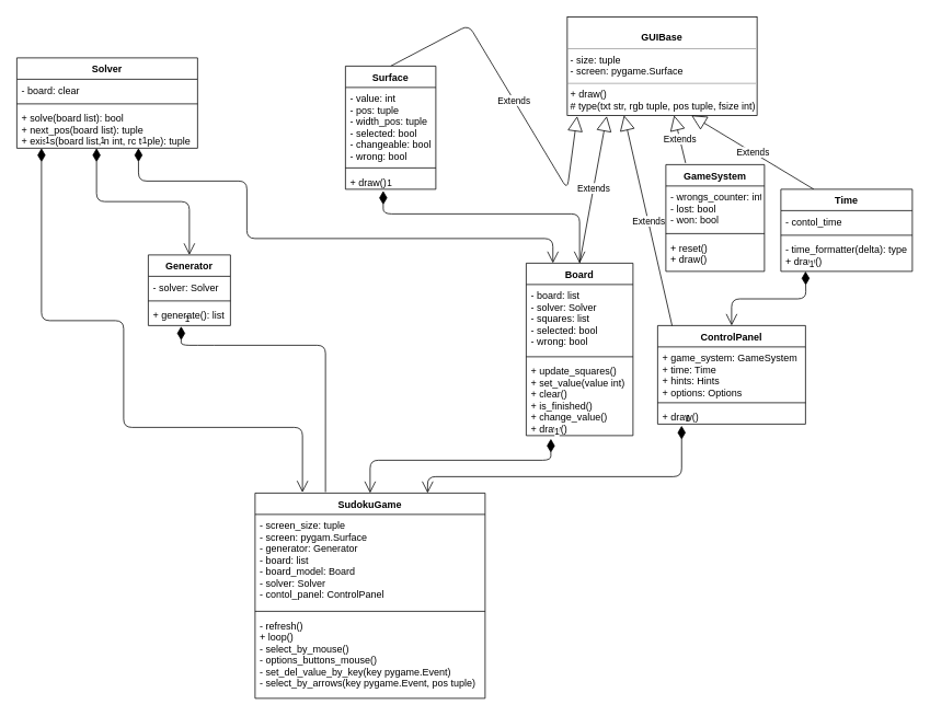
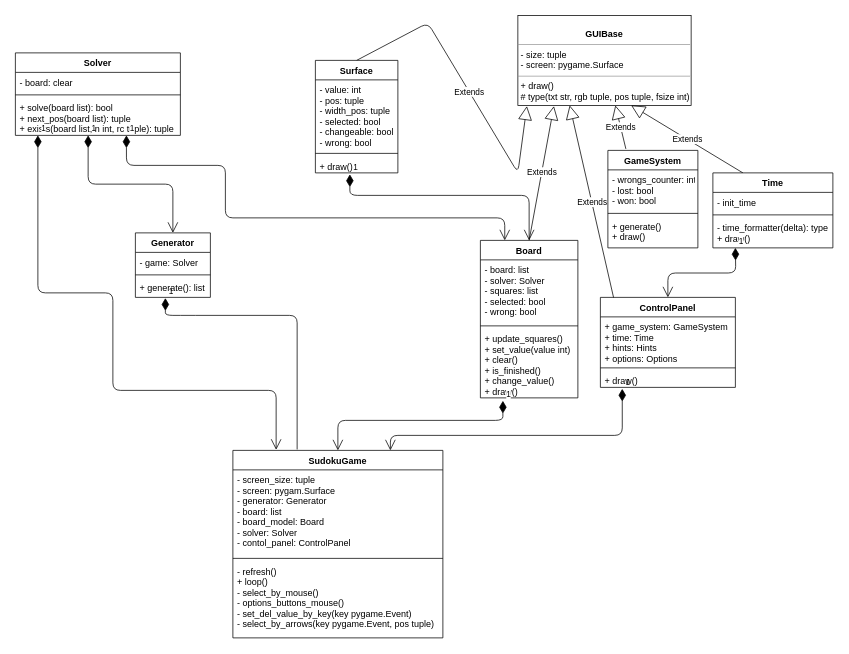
  <mxCell id="0" />
  <mxCell id="1" parent="0" />
  <mxCell id="2" value="&lt;p style=&quot;margin: 0px ; margin-top: 4px ; text-align: center&quot;&gt;&lt;br&gt;&lt;b&gt;GUIBase&lt;/b&gt;&lt;/p&gt;&lt;hr size=&quot;1&quot;&gt;&lt;p style=&quot;margin: 0px ; margin-left: 4px&quot;&gt;- size: tuple&lt;br&gt;- screen: pygame.Surface&lt;/p&gt;&lt;hr size=&quot;1&quot;&gt;&lt;p style=&quot;margin: 0px ; margin-left: 4px&quot;&gt;+ draw()&lt;br&gt;# type(txt str, rgb tuple, pos tuple, fsize int)&lt;/p&gt;" style="verticalAlign=top;align=left;overflow=fill;fontSize=12;fontFamily=Helvetica;html=1;" vertex="1" parent="1"><mxGeometry x="690" y="20" width="231" height="120" as="geometry" /></mxCell>
  <mxCell id="3" value="Extends" style="endArrow=block;endSize=16;endFill=0;html=1;exitX=0.5;exitY=0;exitDx=0;exitDy=0;entryX=0.208;entryY=1.008;entryDx=0;entryDy=0;entryPerimeter=0;" edge="1" parent="1" source="13" target="2"><mxGeometry x="0.025" width="160" relative="1" as="geometry"><mxPoint x="150" y="530" as="sourcePoint" /><mxPoint x="310" y="530" as="targetPoint" /><mxPoint as="offset" /></mxGeometry></mxCell>
  <mxCell id="4" value="Extends" style="endArrow=block;endSize=16;endFill=0;html=1;exitX=0.5;exitY=0;exitDx=0;exitDy=0;entryX=0.052;entryY=1.008;entryDx=0;entryDy=0;entryPerimeter=0;" edge="1" parent="1" source="9" target="2"><mxGeometry width="160" relative="1" as="geometry"><mxPoint x="623" y="400" as="sourcePoint" /><mxPoint x="680" y="210" as="targetPoint" /><Array as="points"><mxPoint x="570" y="30" /><mxPoint x="690" y="230" /></Array></mxGeometry></mxCell>
  <mxCell id="5" value="1" style="endArrow=open;html=1;endSize=12;startArrow=diamondThin;startSize=14;startFill=1;edgeStyle=orthogonalEdgeStyle;align=left;verticalAlign=bottom;exitX=0.441;exitY=1;exitDx=0;exitDy=0;exitPerimeter=0;entryX=0.5;entryY=0;entryDx=0;entryDy=0;" edge="1" parent="1" source="20" target="26"><mxGeometry x="-1" y="3" relative="1" as="geometry"><mxPoint x="-90" y="220" as="sourcePoint" /><mxPoint x="70" y="220" as="targetPoint" /></mxGeometry></mxCell>
  <mxCell id="6" value="1" style="endArrow=none;html=1;endSize=12;startArrow=diamondThin;startSize=14;startFill=1;edgeStyle=orthogonalEdgeStyle;align=left;verticalAlign=bottom;exitX=0.4;exitY=1.038;exitDx=0;exitDy=0;exitPerimeter=0;entryX=0.306;entryY=-0.005;entryDx=0;entryDy=0;entryPerimeter=0;" edge="1" parent="1" source="29" target="21"><mxGeometry x="-1" y="3" relative="1" as="geometry"><mxPoint x="-90" y="440" as="sourcePoint" /><mxPoint x="380" y="510" as="targetPoint" /><Array as="points"><mxPoint x="250" y="420" /><mxPoint x="360" y="420" /></Array></mxGeometry></mxCell>
  <mxCell id="7" value="1" style="endArrow=open;html=1;endSize=12;startArrow=diamondThin;startSize=14;startFill=1;edgeStyle=orthogonalEdgeStyle;align=left;verticalAlign=bottom;exitX=0.418;exitY=1.091;exitDx=0;exitDy=0;exitPerimeter=0;" edge="1" parent="1" source="12" target="13"><mxGeometry x="-1" y="3" relative="1" as="geometry"><mxPoint x="390" y="710" as="sourcePoint" /><mxPoint x="550" y="710" as="targetPoint" /><Array as="points"><mxPoint x="466" y="260" /><mxPoint x="705" y="260" /></Array></mxGeometry></mxCell>
  <mxCell id="8" value="Extends" style="endArrow=block;endSize=16;endFill=0;html=1;entryX=0.299;entryY=1;entryDx=0;entryDy=0;entryPerimeter=0;exitX=0.1;exitY=0.017;exitDx=0;exitDy=0;exitPerimeter=0;" edge="1" parent="1" source="35" target="2"><mxGeometry width="160" relative="1" as="geometry"><mxPoint x="150" y="480" as="sourcePoint" /><mxPoint x="310" y="480" as="targetPoint" /><Array as="points" /></mxGeometry></mxCell>
  <mxCell id="9" value="Surface" style="swimlane;fontStyle=1;align=center;verticalAlign=top;childLayout=stackLayout;horizontal=1;startSize=26;horizontalStack=0;resizeParent=1;resizeParentMax=0;resizeLast=0;collapsible=1;marginBottom=0;" vertex="1" parent="1"><mxGeometry x="420" y="80" width="110" height="150" as="geometry" /></mxCell>
  <mxCell id="10" value="- value: int&#10;- pos: tuple&#10;- width_pos: tuple&#10;- selected: bool&#10;- changeable: bool&#10;- wrong: bool&#10;" style="text;strokeColor=none;fillColor=none;align=left;verticalAlign=top;spacingLeft=4;spacingRight=4;overflow=hidden;rotatable=0;points=[[0,0.5],[1,0.5]];portConstraint=eastwest;" vertex="1" parent="9"><mxGeometry y="26" width="110" height="94" as="geometry" /></mxCell>
  <mxCell id="11" value="" style="line;strokeWidth=1;fillColor=none;align=left;verticalAlign=middle;spacingTop=-1;spacingLeft=3;spacingRight=3;rotatable=0;labelPosition=right;points=[];portConstraint=eastwest;" vertex="1" parent="9"><mxGeometry y="120" width="110" height="8" as="geometry" /></mxCell>
  <mxCell id="12" value="+ draw()" style="text;strokeColor=none;fillColor=none;align=left;verticalAlign=top;spacingLeft=4;spacingRight=4;overflow=hidden;rotatable=0;points=[[0,0.5],[1,0.5]];portConstraint=eastwest;" vertex="1" parent="9"><mxGeometry y="128" width="110" height="22" as="geometry" /></mxCell>
  <mxCell id="13" value="Board" style="swimlane;fontStyle=1;align=center;verticalAlign=top;childLayout=stackLayout;horizontal=1;startSize=26;horizontalStack=0;resizeParent=1;resizeParentMax=0;resizeLast=0;collapsible=1;marginBottom=0;" vertex="1" parent="1"><mxGeometry x="640" y="320" width="130" height="210" as="geometry" /></mxCell>
  <mxCell id="14" value="- board: list&#10;- solver: Solver&#10;- squares: list&#10;- selected: bool&#10;- wrong: bool" style="text;strokeColor=none;fillColor=none;align=left;verticalAlign=top;spacingLeft=4;spacingRight=4;overflow=hidden;rotatable=0;points=[[0,0.5],[1,0.5]];portConstraint=eastwest;" vertex="1" parent="13"><mxGeometry y="26" width="130" height="84" as="geometry" /></mxCell>
  <mxCell id="15" value="" style="line;strokeWidth=1;fillColor=none;align=left;verticalAlign=middle;spacingTop=-1;spacingLeft=3;spacingRight=3;rotatable=0;labelPosition=right;points=[];portConstraint=eastwest;" vertex="1" parent="13"><mxGeometry y="110" width="130" height="8" as="geometry" /></mxCell>
  <mxCell id="16" value="+ update_squares()&#10;+ set_value(value int)&#10;+ clear()&#10;+ is_finished()&#10;+ change_value()&#10;+ draw()&#10;" style="text;strokeColor=none;fillColor=none;align=left;verticalAlign=top;spacingLeft=4;spacingRight=4;overflow=hidden;rotatable=0;points=[[0,0.5],[1,0.5]];portConstraint=eastwest;" vertex="1" parent="13"><mxGeometry y="118" width="130" height="92" as="geometry" /></mxCell>
  <mxCell id="17" value="Solver" style="swimlane;fontStyle=1;align=center;verticalAlign=top;childLayout=stackLayout;horizontal=1;startSize=26;horizontalStack=0;resizeParent=1;resizeParentMax=0;resizeLast=0;collapsible=1;marginBottom=0;" vertex="1" parent="1"><mxGeometry x="20" y="70" width="220" height="110" as="geometry" /></mxCell>
  <mxCell id="18" value="- board: clear" style="text;strokeColor=none;fillColor=none;align=left;verticalAlign=top;spacingLeft=4;spacingRight=4;overflow=hidden;rotatable=0;points=[[0,0.5],[1,0.5]];portConstraint=eastwest;" vertex="1" parent="17"><mxGeometry y="26" width="220" height="26" as="geometry" /></mxCell>
  <mxCell id="19" value="" style="line;strokeWidth=1;fillColor=none;align=left;verticalAlign=middle;spacingTop=-1;spacingLeft=3;spacingRight=3;rotatable=0;labelPosition=right;points=[];portConstraint=eastwest;" vertex="1" parent="17"><mxGeometry y="52" width="220" height="8" as="geometry" /></mxCell>
  <mxCell id="20" value="+ solve(board list): bool&#10;+ next_pos(board list): tuple&#10;+ exists(board list, n int, rc tuple): tuple" style="text;strokeColor=none;fillColor=none;align=left;verticalAlign=top;spacingLeft=4;spacingRight=4;overflow=hidden;rotatable=0;points=[[0,0.5],[1,0.5]];portConstraint=eastwest;" vertex="1" parent="17"><mxGeometry y="60" width="220" height="50" as="geometry" /></mxCell>
  <mxCell id="21" value="SudokuGame" style="swimlane;fontStyle=1;align=center;verticalAlign=top;childLayout=stackLayout;horizontal=1;startSize=26;horizontalStack=0;resizeParent=1;resizeParentMax=0;resizeLast=0;collapsible=1;marginBottom=0;" vertex="1" parent="1"><mxGeometry x="310" y="600" width="280" height="250" as="geometry" /></mxCell>
  <mxCell id="22" value="- screen_size: tuple&#10;- screen: pygam.Surface&#10;- generator: Generator&#10;- board: list&#10;- board_model: Board&#10;- solver: Solver&#10;- contol_panel: ControlPanel" style="text;strokeColor=none;fillColor=none;align=left;verticalAlign=top;spacingLeft=4;spacingRight=4;overflow=hidden;rotatable=0;points=[[0,0.5],[1,0.5]];portConstraint=eastwest;" vertex="1" parent="21"><mxGeometry y="26" width="280" height="114" as="geometry" /></mxCell>
  <mxCell id="23" value="" style="line;strokeWidth=1;fillColor=none;align=left;verticalAlign=middle;spacingTop=-1;spacingLeft=3;spacingRight=3;rotatable=0;labelPosition=right;points=[];portConstraint=eastwest;" vertex="1" parent="21"><mxGeometry y="140" width="280" height="8" as="geometry" /></mxCell>
  <mxCell id="24" value="- refresh()&#10;+ loop()&#10;- select_by_mouse()&#10;- options_buttons_mouse()&#10;- set_del_value_by_key(key pygame.Event)&#10;- select_by_arrows(key pygame.Event, pos tuple)" style="text;strokeColor=none;fillColor=none;align=left;verticalAlign=top;spacingLeft=4;spacingRight=4;overflow=hidden;rotatable=0;points=[[0,0.5],[1,0.5]];portConstraint=eastwest;" vertex="1" parent="21"><mxGeometry y="148" width="280" height="102" as="geometry" /></mxCell>
  <mxCell id="25" value="1" style="endArrow=open;html=1;endSize=12;startArrow=diamondThin;startSize=14;startFill=1;edgeStyle=orthogonalEdgeStyle;align=left;verticalAlign=bottom;entryX=0.206;entryY=-0.003;entryDx=0;entryDy=0;entryPerimeter=0;" edge="1" parent="1" target="21"><mxGeometry x="-1" y="3" relative="1" as="geometry"><mxPoint x="50" y="180" as="sourcePoint" /><mxPoint x="270" y="500" as="targetPoint" /><Array as="points"><mxPoint x="50" y="390" /><mxPoint x="150" y="390" /><mxPoint x="150" y="520" /><mxPoint x="368" y="520" /></Array></mxGeometry></mxCell>
  <mxCell id="26" value="Generator" style="swimlane;fontStyle=1;align=center;verticalAlign=top;childLayout=stackLayout;horizontal=1;startSize=26;horizontalStack=0;resizeParent=1;resizeParentMax=0;resizeLast=0;collapsible=1;marginBottom=0;" vertex="1" parent="1"><mxGeometry x="180" y="310" width="100" height="86" as="geometry" /></mxCell>
- <mxCell id="27" value="- solver: Solver" style="text;strokeColor=none;fillColor=none;align=left;verticalAlign=top;spacingLeft=4;spacingRight=4;overflow=hidden;rotatable=0;points=[[0,0.5],[1,0.5]];portConstraint=eastwest;" vertex="1" parent="26"><mxGeometry y="26" width="100" height="26" as="geometry" /></mxCell>
+ <mxCell id="27" value="- game: Solver" style="text;strokeColor=none;fillColor=none;align=left;verticalAlign=top;spacingLeft=4;spacingRight=4;overflow=hidden;rotatable=0;points=[[0,0.5],[1,0.5]];portConstraint=eastwest;" vertex="1" parent="26"><mxGeometry y="26" width="100" height="26" as="geometry" /></mxCell>
  <mxCell id="28" value="" style="line;strokeWidth=1;fillColor=none;align=left;verticalAlign=middle;spacingTop=-1;spacingLeft=3;spacingRight=3;rotatable=0;labelPosition=right;points=[];portConstraint=eastwest;" vertex="1" parent="26"><mxGeometry y="52" width="100" height="8" as="geometry" /></mxCell>
  <mxCell id="29" value="+ generate(): list" style="text;strokeColor=none;fillColor=none;align=left;verticalAlign=top;spacingLeft=4;spacingRight=4;overflow=hidden;rotatable=0;points=[[0,0.5],[1,0.5]];portConstraint=eastwest;" vertex="1" parent="26"><mxGeometry y="60" width="100" height="26" as="geometry" /></mxCell>
  <mxCell id="30" value="1" style="endArrow=open;html=1;endSize=12;startArrow=diamondThin;startSize=14;startFill=1;edgeStyle=orthogonalEdgeStyle;align=left;verticalAlign=bottom;exitX=0.673;exitY=1;exitDx=0;exitDy=0;exitPerimeter=0;entryX=0.25;entryY=0;entryDx=0;entryDy=0;" edge="1" parent="1" source="20" target="13"><mxGeometry x="-1" y="3" relative="1" as="geometry"><mxPoint x="180" y="210" as="sourcePoint" /><mxPoint x="670" y="290" as="targetPoint" /><Array as="points"><mxPoint x="168" y="220" /><mxPoint x="300" y="220" /><mxPoint x="300" y="290" /><mxPoint x="673" y="290" /></Array></mxGeometry></mxCell>
  <mxCell id="31" value="1" style="endArrow=open;html=1;endSize=12;startArrow=diamondThin;startSize=14;startFill=1;edgeStyle=orthogonalEdgeStyle;align=left;verticalAlign=bottom;entryX=0.5;entryY=0;entryDx=0;entryDy=0;exitX=0.231;exitY=1.043;exitDx=0;exitDy=0;exitPerimeter=0;" edge="1" parent="1" source="16" target="21"><mxGeometry x="-1" y="3" relative="1" as="geometry"><mxPoint x="600" y="570" as="sourcePoint" /><mxPoint x="760" y="570" as="targetPoint" /><Array as="points"><mxPoint x="670" y="560" /><mxPoint x="450" y="560" /></Array></mxGeometry></mxCell>
  <mxCell id="32" value="1" style="endArrow=open;html=1;endSize=12;startArrow=diamondThin;startSize=14;startFill=1;edgeStyle=orthogonalEdgeStyle;align=left;verticalAlign=bottom;exitX=0.162;exitY=1.091;exitDx=0;exitDy=0;exitPerimeter=0;entryX=0.75;entryY=0;entryDx=0;entryDy=0;" edge="1" parent="1" source="38" target="21"><mxGeometry x="-1" y="3" relative="1" as="geometry"><mxPoint x="860" y="540" as="sourcePoint" /><mxPoint x="1020" y="540" as="targetPoint" /><Array as="points"><mxPoint x="829" y="580" /><mxPoint x="520" y="580" /></Array></mxGeometry></mxCell>
  <mxCell id="33" value="Extends" style="endArrow=block;endSize=16;endFill=0;html=1;exitX=0.2;exitY=-0.015;exitDx=0;exitDy=0;exitPerimeter=0;" edge="1" parent="1" source="40" target="2"><mxGeometry width="160" relative="1" as="geometry"><mxPoint x="550" y="300" as="sourcePoint" /><mxPoint x="710" y="300" as="targetPoint" /></mxGeometry></mxCell>
  <mxCell id="34" value="Extends" style="endArrow=block;endSize=16;endFill=0;html=1;exitX=0.25;exitY=0;exitDx=0;exitDy=0;entryX=0.654;entryY=1;entryDx=0;entryDy=0;entryPerimeter=0;" edge="1" parent="1" source="44" target="2"><mxGeometry width="160" relative="1" as="geometry"><mxPoint x="1210" y="250" as="sourcePoint" /><mxPoint x="930" y="170" as="targetPoint" /><Array as="points" /></mxGeometry></mxCell>
  <mxCell id="35" value="ControlPanel" style="swimlane;fontStyle=1;align=center;verticalAlign=top;childLayout=stackLayout;horizontal=1;startSize=26;horizontalStack=0;resizeParent=1;resizeParentMax=0;resizeLast=0;collapsible=1;marginBottom=0;" vertex="1" parent="1"><mxGeometry x="800" y="396" width="180" height="120" as="geometry" /></mxCell>
  <mxCell id="36" value="+ game_system: GameSystem&#10;+ time: Time&#10;+ hints: Hints&#10;+ options: Options" style="text;strokeColor=none;fillColor=none;align=left;verticalAlign=top;spacingLeft=4;spacingRight=4;overflow=hidden;rotatable=0;points=[[0,0.5],[1,0.5]];portConstraint=eastwest;" vertex="1" parent="35"><mxGeometry y="26" width="180" height="64" as="geometry" /></mxCell>
  <mxCell id="37" value="" style="line;strokeWidth=1;fillColor=none;align=left;verticalAlign=middle;spacingTop=-1;spacingLeft=3;spacingRight=3;rotatable=0;labelPosition=right;points=[];portConstraint=eastwest;" vertex="1" parent="35"><mxGeometry y="90" width="180" height="8" as="geometry" /></mxCell>
  <mxCell id="38" value="+ draw()" style="text;strokeColor=none;fillColor=none;align=left;verticalAlign=top;spacingLeft=4;spacingRight=4;overflow=hidden;rotatable=0;points=[[0,0.5],[1,0.5]];portConstraint=eastwest;" vertex="1" parent="35"><mxGeometry y="98" width="180" height="22" as="geometry" /></mxCell>
  <mxCell id="39" style="edgeStyle=orthogonalEdgeStyle;rounded=0;orthogonalLoop=1;jettySize=auto;html=1;exitX=1;exitY=0.5;exitDx=0;exitDy=0;" edge="1" parent="35" source="36" target="36"><mxGeometry relative="1" as="geometry" /></mxCell>
  <mxCell id="40" value="GameSystem" style="swimlane;fontStyle=1;align=center;verticalAlign=top;childLayout=stackLayout;horizontal=1;startSize=26;horizontalStack=0;resizeParent=1;resizeParentMax=0;resizeLast=0;collapsible=1;marginBottom=0;" vertex="1" parent="1"><mxGeometry x="810" y="200" width="120" height="130" as="geometry" /></mxCell>
  <mxCell id="41" value="- wrongs_counter: int&#10;- lost: bool&#10;- won: bool" style="text;strokeColor=none;fillColor=none;align=left;verticalAlign=top;spacingLeft=4;spacingRight=4;overflow=hidden;rotatable=0;points=[[0,0.5],[1,0.5]];portConstraint=eastwest;" vertex="1" parent="40"><mxGeometry y="26" width="120" height="54" as="geometry" /></mxCell>
  <mxCell id="42" value="" style="line;strokeWidth=1;fillColor=none;align=left;verticalAlign=middle;spacingTop=-1;spacingLeft=3;spacingRight=3;rotatable=0;labelPosition=right;points=[];portConstraint=eastwest;" vertex="1" parent="40"><mxGeometry y="80" width="120" height="8" as="geometry" /></mxCell>
- <mxCell id="43" value="+ reset()&#10;+ draw()" style="text;strokeColor=none;fillColor=none;align=left;verticalAlign=top;spacingLeft=4;spacingRight=4;overflow=hidden;rotatable=0;points=[[0,0.5],[1,0.5]];portConstraint=eastwest;" vertex="1" parent="40"><mxGeometry y="88" width="120" height="42" as="geometry" /></mxCell>
+ <mxCell id="43" value="+ generate()&#10;+ draw()" style="text;strokeColor=none;fillColor=none;align=left;verticalAlign=top;spacingLeft=4;spacingRight=4;overflow=hidden;rotatable=0;points=[[0,0.5],[1,0.5]];portConstraint=eastwest;" vertex="1" parent="40"><mxGeometry y="88" width="120" height="42" as="geometry" /></mxCell>
  <mxCell id="44" value="Time" style="swimlane;fontStyle=1;align=center;verticalAlign=top;childLayout=stackLayout;horizontal=1;startSize=26;horizontalStack=0;resizeParent=1;resizeParentMax=0;resizeLast=0;collapsible=1;marginBottom=0;" vertex="1" parent="1"><mxGeometry x="950" y="230" width="160" height="100" as="geometry" /></mxCell>
- <mxCell id="45" value="- contol_time" style="text;strokeColor=none;fillColor=none;align=left;verticalAlign=top;spacingLeft=4;spacingRight=4;overflow=hidden;rotatable=0;points=[[0,0.5],[1,0.5]];portConstraint=eastwest;" vertex="1" parent="44"><mxGeometry y="26" width="160" height="26" as="geometry" /></mxCell>
+ <mxCell id="45" value="- init_time" style="text;strokeColor=none;fillColor=none;align=left;verticalAlign=top;spacingLeft=4;spacingRight=4;overflow=hidden;rotatable=0;points=[[0,0.5],[1,0.5]];portConstraint=eastwest;" vertex="1" parent="44"><mxGeometry y="26" width="160" height="26" as="geometry" /></mxCell>
  <mxCell id="46" value="" style="line;strokeWidth=1;fillColor=none;align=left;verticalAlign=middle;spacingTop=-1;spacingLeft=3;spacingRight=3;rotatable=0;labelPosition=right;points=[];portConstraint=eastwest;" vertex="1" parent="44"><mxGeometry y="52" width="160" height="8" as="geometry" /></mxCell>
  <mxCell id="47" value="- time_formatter(delta): type&#10;+ draw()" style="text;strokeColor=none;fillColor=none;align=left;verticalAlign=top;spacingLeft=4;spacingRight=4;overflow=hidden;rotatable=0;points=[[0,0.5],[1,0.5]];portConstraint=eastwest;" vertex="1" parent="44"><mxGeometry y="60" width="160" height="40" as="geometry" /></mxCell>
  <mxCell id="48" value="1" style="endArrow=open;html=1;endSize=12;startArrow=diamondThin;startSize=14;startFill=1;edgeStyle=orthogonalEdgeStyle;align=left;verticalAlign=bottom;" edge="1" parent="44" target="35"><mxGeometry x="-1" y="3" relative="1" as="geometry"><mxPoint x="30" y="100" as="sourcePoint" /><mxPoint x="190" y="100" as="targetPoint" /></mxGeometry></mxCell>
